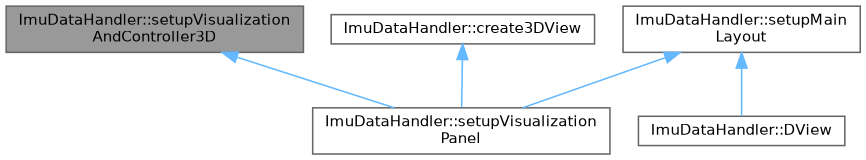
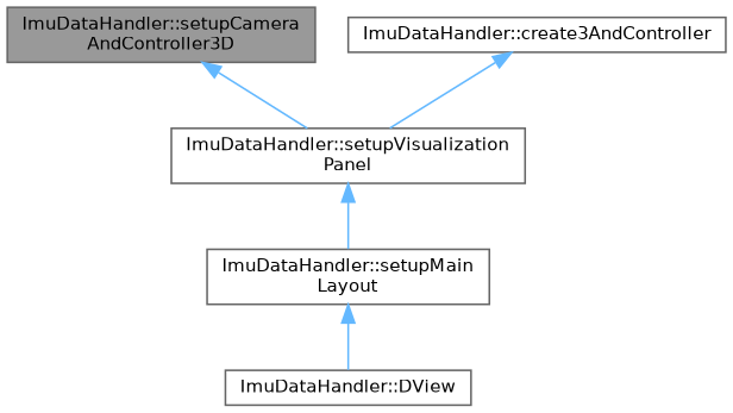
  digraph {
    rankdir=TB
    node [color=grey40 fillcolor=white fontname=Helvetica fontsize=10 shape=box style=filled]
    edge [color=steelblue1 dir=back fontname=Helvetica fontsize=10 labelfontname=Helvetica labelfontsize=10 style=solid]
-   n1 [color=gray40 fillcolor=grey60 fontcolor=black height=0.2 label="ImuDataHandler::setupVisualization\lAndController3D" width=0.4]
+   n1 [color=gray40 fillcolor=grey60 fontcolor=black height=0.2 label="ImuDataHandler::setupCamera\lAndController3D" width=0.4]
    n2 [height=0.2 label="ImuDataHandler::setupVisualization\lPanel" width=0.4]
-   n3 [height=0.2 label="ImuDataHandler::create3DView" width=0.4]
+   n3 [height=0.2 label="ImuDataHandler::create3AndController" width=0.4]
    n4 [height=0.2 label="ImuDataHandler::setupMain\lLayout" width=0.4]
    n5 [height=0.2 label="ImuDataHandler::DView" width=0.4]
    n1 -> n2
-   n4 -> n2
+   n2 -> n4
    n3 -> n2
    n4 -> n5
  }
